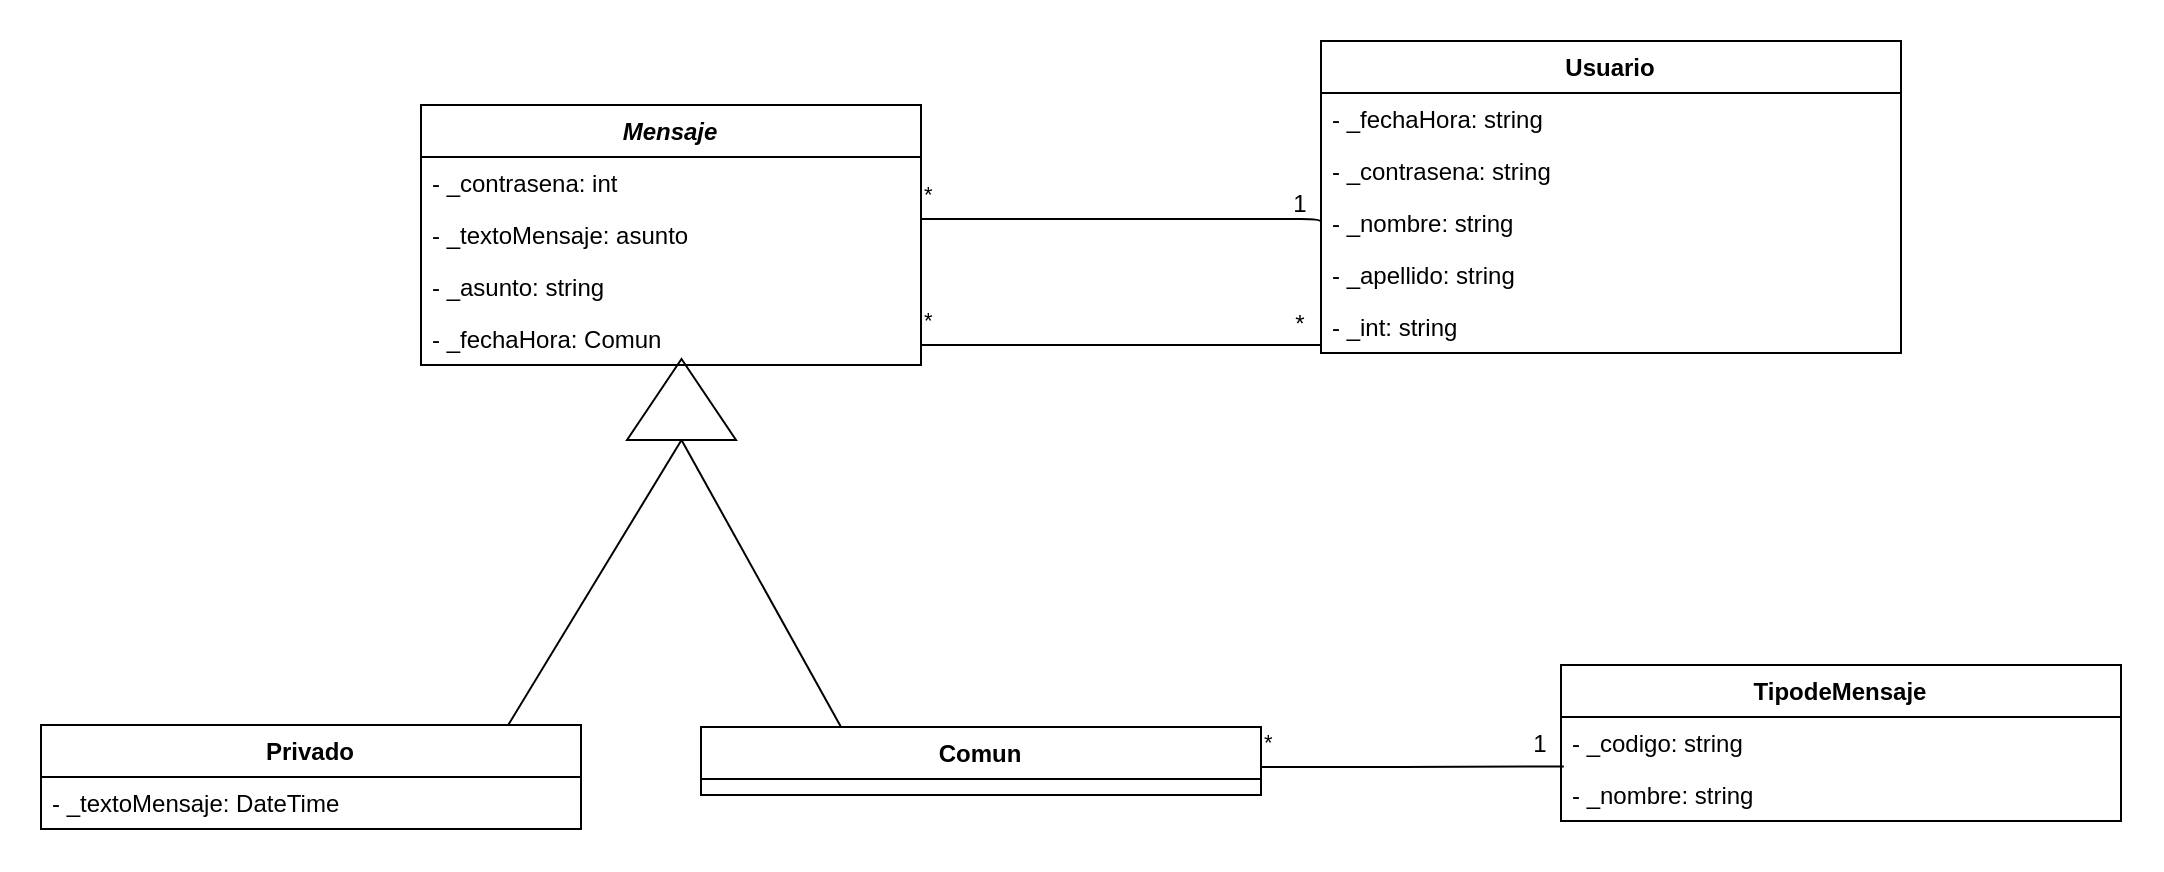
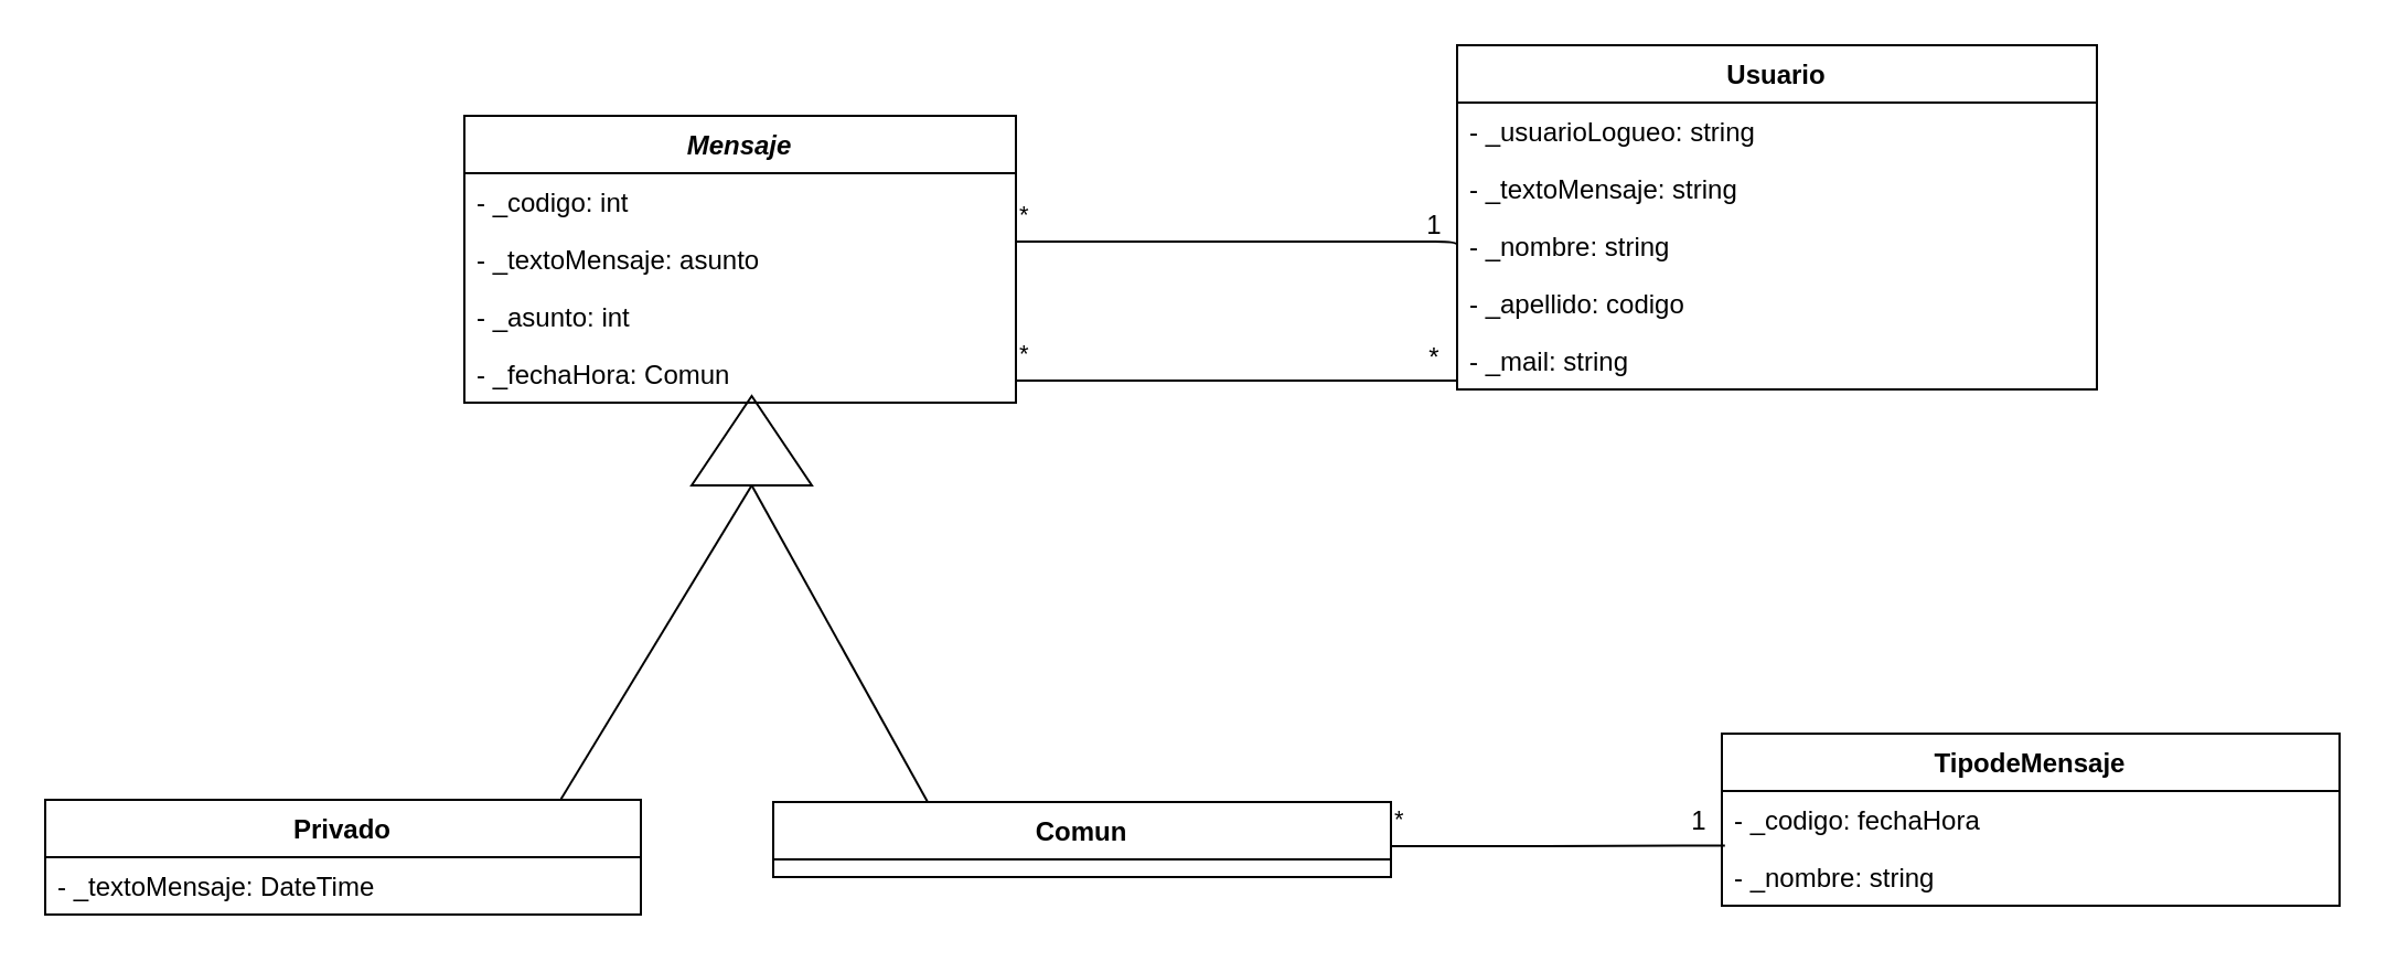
  <mxCell id="0" />
  <mxCell id="1" parent="0" />
  <mxCell id="2" value="Usuario" style="swimlane;fontStyle=1;childLayout=stackLayout;horizontal=1;startSize=26;fillColor=none;horizontalStack=0;resizeParent=1;resizeParentMax=0;resizeLast=0;collapsible=1;marginBottom=0;" parent="1" vertex="1"><mxGeometry x="660" y="20" width="290" height="156" as="geometry" /></mxCell>
- <mxCell id="3" value="- _fechaHora: string" style="text;strokeColor=none;fillColor=none;align=left;verticalAlign=top;spacingLeft=4;spacingRight=4;overflow=hidden;rotatable=0;points=[[0,0.5],[1,0.5]];portConstraint=eastwest;" parent="2" vertex="1"><mxGeometry y="26" width="290" height="26" as="geometry" /></mxCell>
- <mxCell id="4" value="- _contrasena: string" style="text;strokeColor=none;fillColor=none;align=left;verticalAlign=top;spacingLeft=4;spacingRight=4;overflow=hidden;rotatable=0;points=[[0,0.5],[1,0.5]];portConstraint=eastwest;" parent="2" vertex="1"><mxGeometry y="52" width="290" height="26" as="geometry" /></mxCell>
+ <mxCell id="3" value="- _usuarioLogueo: string" style="text;strokeColor=none;fillColor=none;align=left;verticalAlign=top;spacingLeft=4;spacingRight=4;overflow=hidden;rotatable=0;points=[[0,0.5],[1,0.5]];portConstraint=eastwest;" parent="2" vertex="1"><mxGeometry y="26" width="290" height="26" as="geometry" /></mxCell>
+ <mxCell id="4" value="- _textoMensaje: string" style="text;strokeColor=none;fillColor=none;align=left;verticalAlign=top;spacingLeft=4;spacingRight=4;overflow=hidden;rotatable=0;points=[[0,0.5],[1,0.5]];portConstraint=eastwest;" parent="2" vertex="1"><mxGeometry y="52" width="290" height="26" as="geometry" /></mxCell>
  <mxCell id="5" value="- _nombre: string" style="text;strokeColor=none;fillColor=none;align=left;verticalAlign=top;spacingLeft=4;spacingRight=4;overflow=hidden;rotatable=0;points=[[0,0.5],[1,0.5]];portConstraint=eastwest;" parent="2" vertex="1"><mxGeometry y="78" width="290" height="26" as="geometry" /></mxCell>
- <mxCell id="6" value="- _apellido: string" style="text;strokeColor=none;fillColor=none;align=left;verticalAlign=top;spacingLeft=4;spacingRight=4;overflow=hidden;rotatable=0;points=[[0,0.5],[1,0.5]];portConstraint=eastwest;" parent="2" vertex="1"><mxGeometry y="104" width="290" height="26" as="geometry" /></mxCell>
- <mxCell id="7" value="- _int: string" style="text;strokeColor=none;fillColor=none;align=left;verticalAlign=top;spacingLeft=4;spacingRight=4;overflow=hidden;rotatable=0;points=[[0,0.5],[1,0.5]];portConstraint=eastwest;" parent="2" vertex="1"><mxGeometry y="130" width="290" height="26" as="geometry" /></mxCell>
+ <mxCell id="6" value="- _apellido: codigo" style="text;strokeColor=none;fillColor=none;align=left;verticalAlign=top;spacingLeft=4;spacingRight=4;overflow=hidden;rotatable=0;points=[[0,0.5],[1,0.5]];portConstraint=eastwest;" parent="2" vertex="1"><mxGeometry y="104" width="290" height="26" as="geometry" /></mxCell>
+ <mxCell id="7" value="- _mail: string" style="text;strokeColor=none;fillColor=none;align=left;verticalAlign=top;spacingLeft=4;spacingRight=4;overflow=hidden;rotatable=0;points=[[0,0.5],[1,0.5]];portConstraint=eastwest;" parent="2" vertex="1"><mxGeometry y="130" width="290" height="26" as="geometry" /></mxCell>
  <mxCell id="8" value="Privado" style="swimlane;fontStyle=1;childLayout=stackLayout;horizontal=1;startSize=26;fillColor=none;horizontalStack=0;resizeParent=1;resizeParentMax=0;resizeLast=0;collapsible=1;marginBottom=0;" parent="1" vertex="1"><mxGeometry x="20" y="362" width="270" height="52" as="geometry" /></mxCell>
  <mxCell id="9" value="- _textoMensaje: DateTime" style="text;strokeColor=none;fillColor=none;align=left;verticalAlign=top;spacingLeft=4;spacingRight=4;overflow=hidden;rotatable=0;points=[[0,0.5],[1,0.5]];portConstraint=eastwest;fontStyle=0" parent="8" vertex="1"><mxGeometry y="26" width="270" height="26" as="geometry" /></mxCell>
  <mxCell id="10" value="TipodeMensaje" style="swimlane;fontStyle=1;childLayout=stackLayout;horizontal=1;startSize=26;fillColor=none;horizontalStack=0;resizeParent=1;resizeParentMax=0;resizeLast=0;collapsible=1;marginBottom=0;" parent="1" vertex="1"><mxGeometry x="780" y="332" width="280" height="78" as="geometry" /></mxCell>
- <mxCell id="11" value="- _codigo: string" style="text;strokeColor=none;fillColor=none;align=left;verticalAlign=top;spacingLeft=4;spacingRight=4;overflow=hidden;rotatable=0;points=[[0,0.5],[1,0.5]];portConstraint=eastwest;" parent="10" vertex="1"><mxGeometry y="26" width="280" height="26" as="geometry" /></mxCell>
+ <mxCell id="11" value="- _codigo: fechaHora" style="text;strokeColor=none;fillColor=none;align=left;verticalAlign=top;spacingLeft=4;spacingRight=4;overflow=hidden;rotatable=0;points=[[0,0.5],[1,0.5]];portConstraint=eastwest;" parent="10" vertex="1"><mxGeometry y="26" width="280" height="26" as="geometry" /></mxCell>
  <mxCell id="12" value="- _nombre: string" style="text;strokeColor=none;fillColor=none;align=left;verticalAlign=top;spacingLeft=4;spacingRight=4;overflow=hidden;rotatable=0;points=[[0,0.5],[1,0.5]];portConstraint=eastwest;" parent="10" vertex="1"><mxGeometry y="52" width="280" height="26" as="geometry" /></mxCell>
  <mxCell id="13" value="" style="triangle;whiteSpace=wrap;html=1;rotation=-90;" parent="1" vertex="1"><mxGeometry x="320" y="172" width="40.5" height="54.5" as="geometry" /></mxCell>
  <mxCell id="14" value="" style="endArrow=none;html=1;rounded=0;entryX=0;entryY=0.5;entryDx=0;entryDy=0;exitX=0.866;exitY=-0.007;exitDx=0;exitDy=0;exitPerimeter=0;" parent="1" source="8" target="13" edge="1"><mxGeometry width="50" height="50" relative="1" as="geometry"><mxPoint x="180" y="282" as="sourcePoint" /><mxPoint x="291.988" y="190.6" as="targetPoint" /></mxGeometry></mxCell>
  <mxCell id="15" value="" style="endArrow=none;html=1;rounded=0;entryX=0;entryY=0.5;entryDx=0;entryDy=0;exitX=0.25;exitY=0;exitDx=0;exitDy=0;" parent="1" source="27" target="13" edge="1"><mxGeometry width="50" height="50" relative="1" as="geometry"><mxPoint x="480" y="282" as="sourcePoint" /><mxPoint x="591.988" y="190.6" as="targetPoint" /></mxGeometry></mxCell>
  <mxCell id="16" value="*" style="endArrow=none;html=1;endSize=12;startArrow=none;startSize=14;startFill=0;edgeStyle=orthogonalEdgeStyle;align=left;verticalAlign=bottom;endFill=0;entryX=0.005;entryY=-0.049;entryDx=0;entryDy=0;entryPerimeter=0;" parent="1" target="12" edge="1"><mxGeometry x="-1" y="3" relative="1" as="geometry"><mxPoint x="630" y="383" as="sourcePoint" /><mxPoint x="569.66" y="417" as="targetPoint" /><Array as="points"><mxPoint x="690" y="383" /><mxPoint x="690" y="383" /></Array></mxGeometry></mxCell>
  <mxCell id="17" value="1" style="text;html=1;strokeColor=none;fillColor=none;align=center;verticalAlign=middle;whiteSpace=wrap;rounded=0;" parent="1" vertex="1"><mxGeometry x="750" y="362" width="40" height="20" as="geometry" /></mxCell>
  <mxCell id="18" value="*" style="endArrow=none;html=1;endSize=12;startArrow=none;startSize=14;startFill=0;edgeStyle=orthogonalEdgeStyle;align=left;verticalAlign=bottom;entryX=0.75;entryY=1;entryDx=0;entryDy=0;endFill=0;" parent="1" target="24" edge="1"><mxGeometry x="-1" y="3" relative="1" as="geometry"><mxPoint x="460" y="109" as="sourcePoint" /><mxPoint x="750" y="-77" as="targetPoint" /><Array as="points"><mxPoint x="660" y="109" /></Array></mxGeometry></mxCell>
  <mxCell id="19" value="Mensaje" style="swimlane;fontStyle=3;childLayout=stackLayout;horizontal=1;startSize=26;fillColor=none;horizontalStack=0;resizeParent=1;resizeParentMax=0;resizeLast=0;collapsible=1;marginBottom=0;" parent="1" vertex="1"><mxGeometry x="210" y="52" width="250" height="130" as="geometry"><mxRectangle x="80" y="80" width="90" height="26" as="alternateBounds" /></mxGeometry></mxCell>
- <mxCell id="20" value="- _contrasena: int" style="text;strokeColor=none;fillColor=none;align=left;verticalAlign=top;spacingLeft=4;spacingRight=4;overflow=hidden;rotatable=0;points=[[0,0.5],[1,0.5]];portConstraint=eastwest;" parent="19" vertex="1"><mxGeometry y="26" width="250" height="26" as="geometry" /></mxCell>
+ <mxCell id="20" value="- _codigo: int" style="text;strokeColor=none;fillColor=none;align=left;verticalAlign=top;spacingLeft=4;spacingRight=4;overflow=hidden;rotatable=0;points=[[0,0.5],[1,0.5]];portConstraint=eastwest;" parent="19" vertex="1"><mxGeometry y="26" width="250" height="26" as="geometry" /></mxCell>
  <mxCell id="21" value="- _textoMensaje: asunto" style="text;strokeColor=none;fillColor=none;align=left;verticalAlign=top;spacingLeft=4;spacingRight=4;overflow=hidden;rotatable=0;points=[[0,0.5],[1,0.5]];portConstraint=eastwest;fontStyle=0" parent="19" vertex="1"><mxGeometry y="52" width="250" height="26" as="geometry" /></mxCell>
- <mxCell id="22" value="- _asunto: string" style="text;strokeColor=none;fillColor=none;align=left;verticalAlign=top;spacingLeft=4;spacingRight=4;overflow=hidden;rotatable=0;points=[[0,0.5],[1,0.5]];portConstraint=eastwest;fontStyle=0" parent="19" vertex="1"><mxGeometry y="78" width="250" height="26" as="geometry" /></mxCell>
+ <mxCell id="22" value="- _asunto: int" style="text;strokeColor=none;fillColor=none;align=left;verticalAlign=top;spacingLeft=4;spacingRight=4;overflow=hidden;rotatable=0;points=[[0,0.5],[1,0.5]];portConstraint=eastwest;fontStyle=0" parent="19" vertex="1"><mxGeometry y="78" width="250" height="26" as="geometry" /></mxCell>
  <mxCell id="23" value="- _fechaHora: Comun" style="text;strokeColor=none;fillColor=none;align=left;verticalAlign=top;spacingLeft=4;spacingRight=4;overflow=hidden;rotatable=0;points=[[0,0.5],[1,0.5]];portConstraint=eastwest;fontStyle=0" parent="19" vertex="1"><mxGeometry y="104" width="250" height="26" as="geometry" /></mxCell>
  <mxCell id="24" value="1" style="text;html=1;strokeColor=none;fillColor=none;align=center;verticalAlign=middle;whiteSpace=wrap;rounded=0;" parent="1" vertex="1"><mxGeometry x="630" y="92" width="40" height="20" as="geometry" /></mxCell>
  <mxCell id="25" value="*" style="endArrow=none;html=1;endSize=12;startArrow=none;startSize=14;startFill=0;edgeStyle=orthogonalEdgeStyle;align=left;verticalAlign=bottom;entryX=0;entryY=0.5;entryDx=0;entryDy=0;endFill=0;" parent="1" edge="1"><mxGeometry x="-1" y="3" relative="1" as="geometry"><mxPoint x="460" y="172" as="sourcePoint" /><mxPoint x="660" y="172" as="targetPoint" /><Array as="points"><mxPoint x="460" y="172" /></Array></mxGeometry></mxCell>
  <mxCell id="26" value="*" style="text;html=1;strokeColor=none;fillColor=none;align=center;verticalAlign=middle;whiteSpace=wrap;rounded=0;" parent="1" vertex="1"><mxGeometry x="630" y="152" width="40" height="20" as="geometry" /></mxCell>
  <mxCell id="27" value="Comun" style="swimlane;fontStyle=1;childLayout=stackLayout;horizontal=1;startSize=26;fillColor=none;horizontalStack=0;resizeParent=1;resizeParentMax=0;resizeLast=0;collapsible=1;marginBottom=0;" parent="1" vertex="1"><mxGeometry x="350" y="363" width="280" height="34" as="geometry" /></mxCell>
